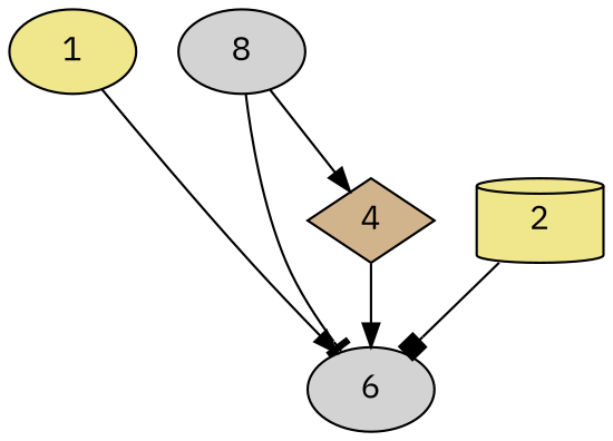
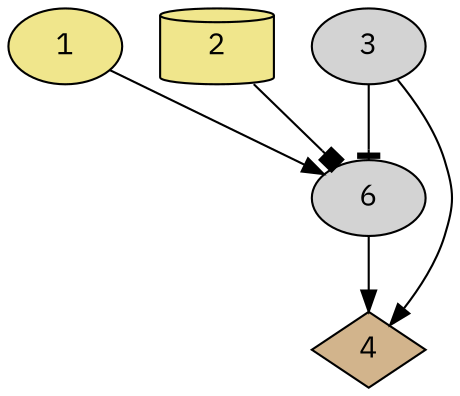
  strict digraph {
    fontname="IBM Plex Sans"
    node [activation_type=NullActivation fillcolor=khaki fontname="IBM Plex Sans" neuron_type=INPT shape=ellipse style=filled]
    edge [arrowhead=normal fontname="IBM Plex Sans" parameters="[0.1875 0 0 0 0 0.04585831671560074 0 0]" recurrent=false]
    1 [neuron_type=BIAS]
    6 [activation_type=SigmoidSteepenedActivation fillcolor=lightgrey neuron_type=HIDN]
    4 [activation_type=SigmoidSteepenedActivation fillcolor=tan neuron_type=OUTP shape=diamond]
    2 [shape=cylinder]
-   3 [fillcolor=lightgrey label=8]
+   3 [fillcolor=lightgrey]
    1 -> 6 [parameters="[0.3 0 0 0 0 0 0 0]" weight=-2.531079]
-   4 -> 6 [weight=4.125953]
+   6 -> 4 [weight=4.125953]
    2 -> 6 [arrowhead=box weight=3.644867]
    3 -> 6 [arrowhead=tee weight=6.953213]
    3 -> 4 [parameters="[0.3 0 0 0 0 0 0 0]" weight=-1.930878]
  }
